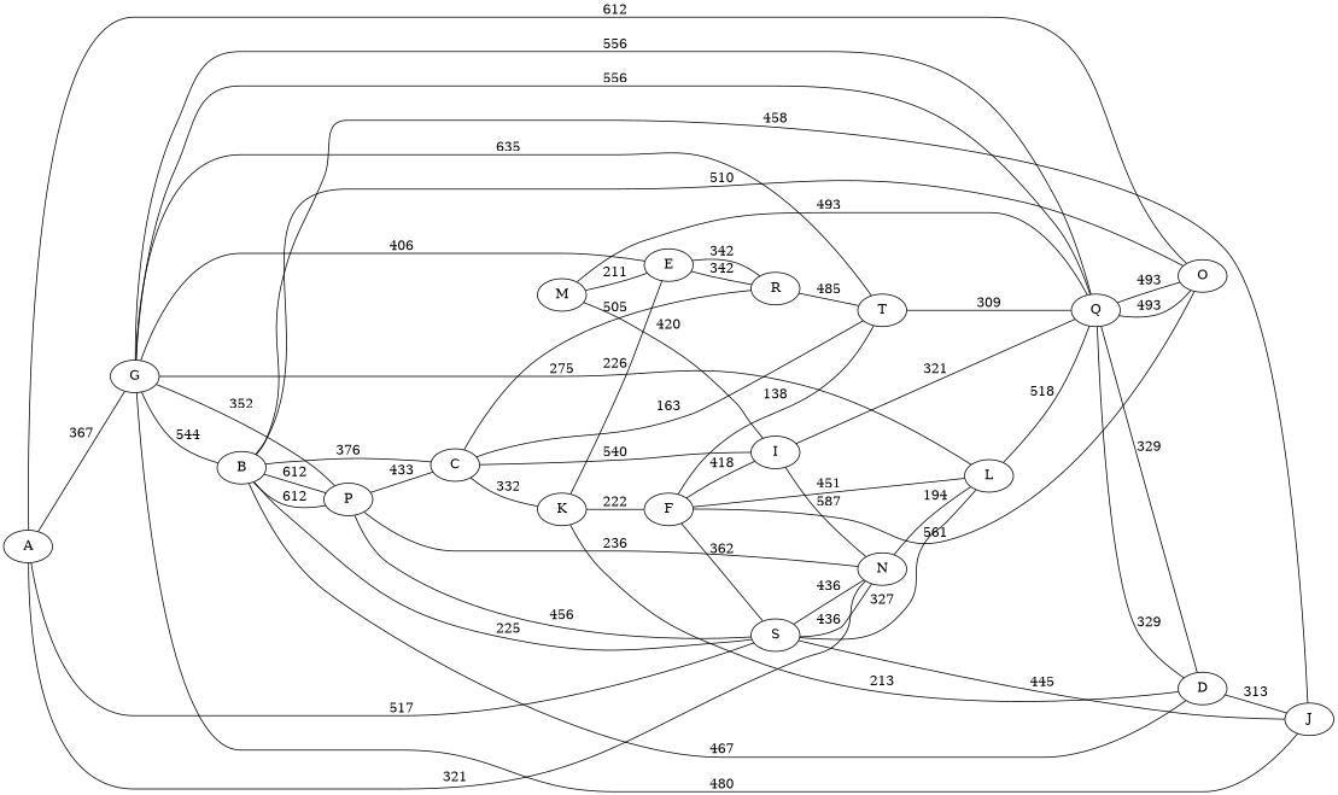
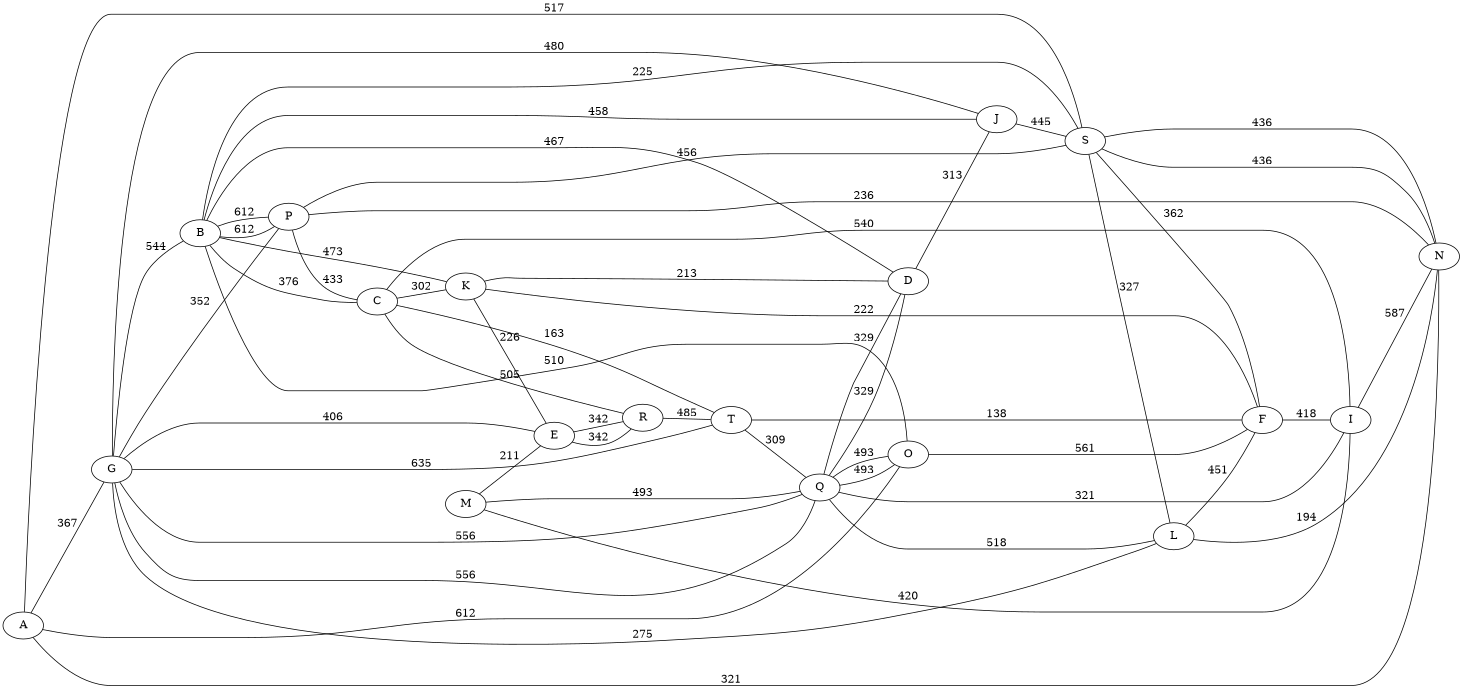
  graph {
    rankdir=LR
    A
    G
    N
    O
    B
    P
    Q
    S
    L
    F
    D
    C
    I
    T
    K
    J
    E
    R
    M
    A -- G [label=367]
    A -- N [label=321]
    A -- O [label=612]
    G -- B [label=544]
    G -- P [label=352]
    G -- Q [label=556]
    N -- P [label=236]
    N -- S [label=436]
    N -- L [label=194]
    O -- B [label=510]
    O -- Q [label=493]
    O -- F [label=561]
    B -- P [label=612]
    B -- S [label=225]
    B -- D [label=467]
    P -- B [label=612]
    P -- S [label=456]
    P -- C [label=433]
    Q -- G [label=556]
    Q -- O [label=493]
    Q -- D [label=329]
    S -- A [label=517]
    S -- N [label=436]
    S -- L [label=327]
    L -- G [label=275]
    L -- Q [label=518]
    L -- F [label=451]
    F -- S [label=362]
    F -- I [label=418]
    F -- T [label=138]
    D -- Q [label=329]
    D -- K [label=213]
    D -- J [label=313]
    C -- B [label=376]
    C -- I [label=540]
-   C -- K [label=332]
+   C -- K [label=302]
    I -- N [label=587]
    I -- Q [label=321]
    T -- G [label=635]
    T -- Q [label=309]
    T -- C [label=163]
+   K -- B [label=473]
    K -- F [label=222]
    K -- E [label=226]
    J -- G [label=480]
    J -- B [label=458]
    J -- S [label=445]
    E -- G [label=406]
    E -- R [label=342]
    R -- C [label=505]
    R -- T [label=485]
    R -- E [label=342]
    M -- Q [label=493]
    M -- I [label=420]
    M -- E [label=211]
  }
